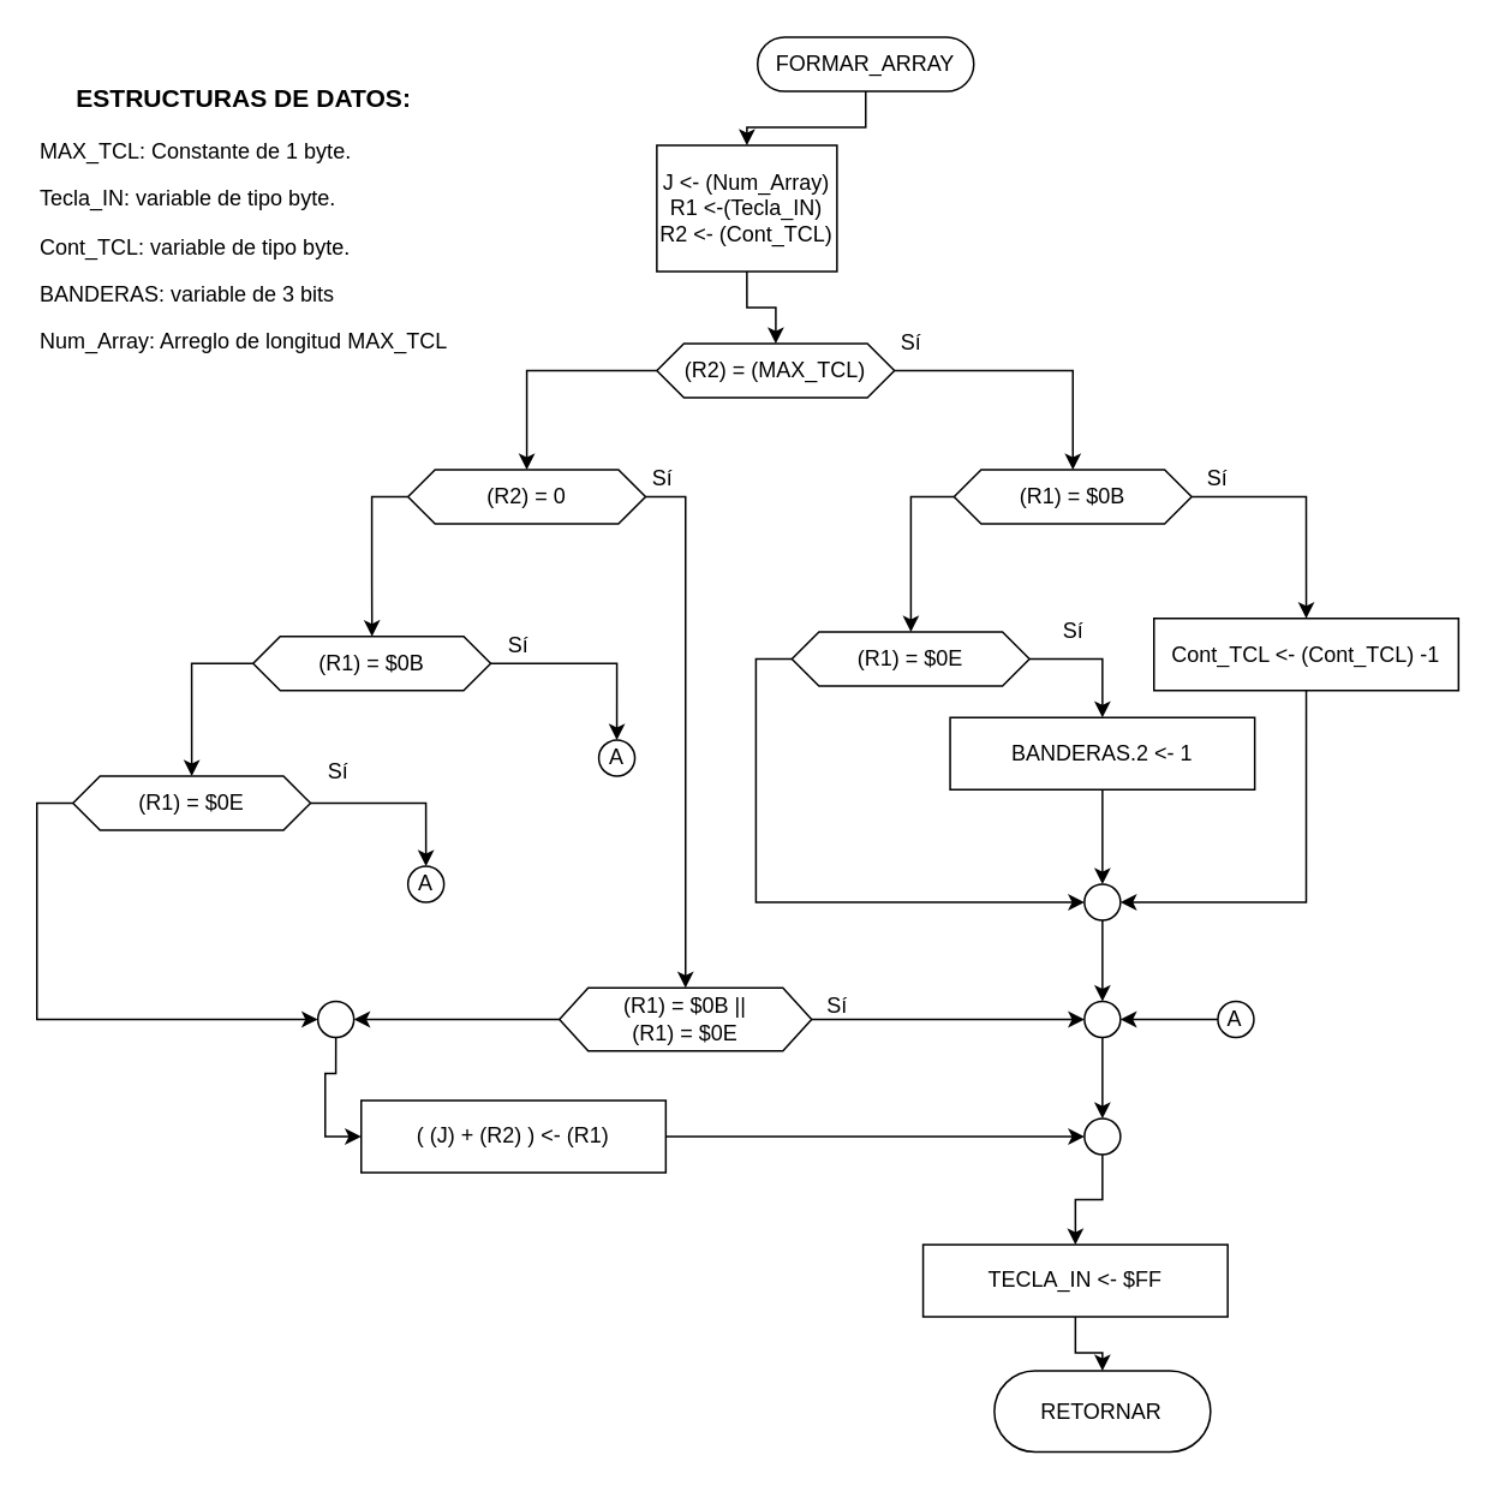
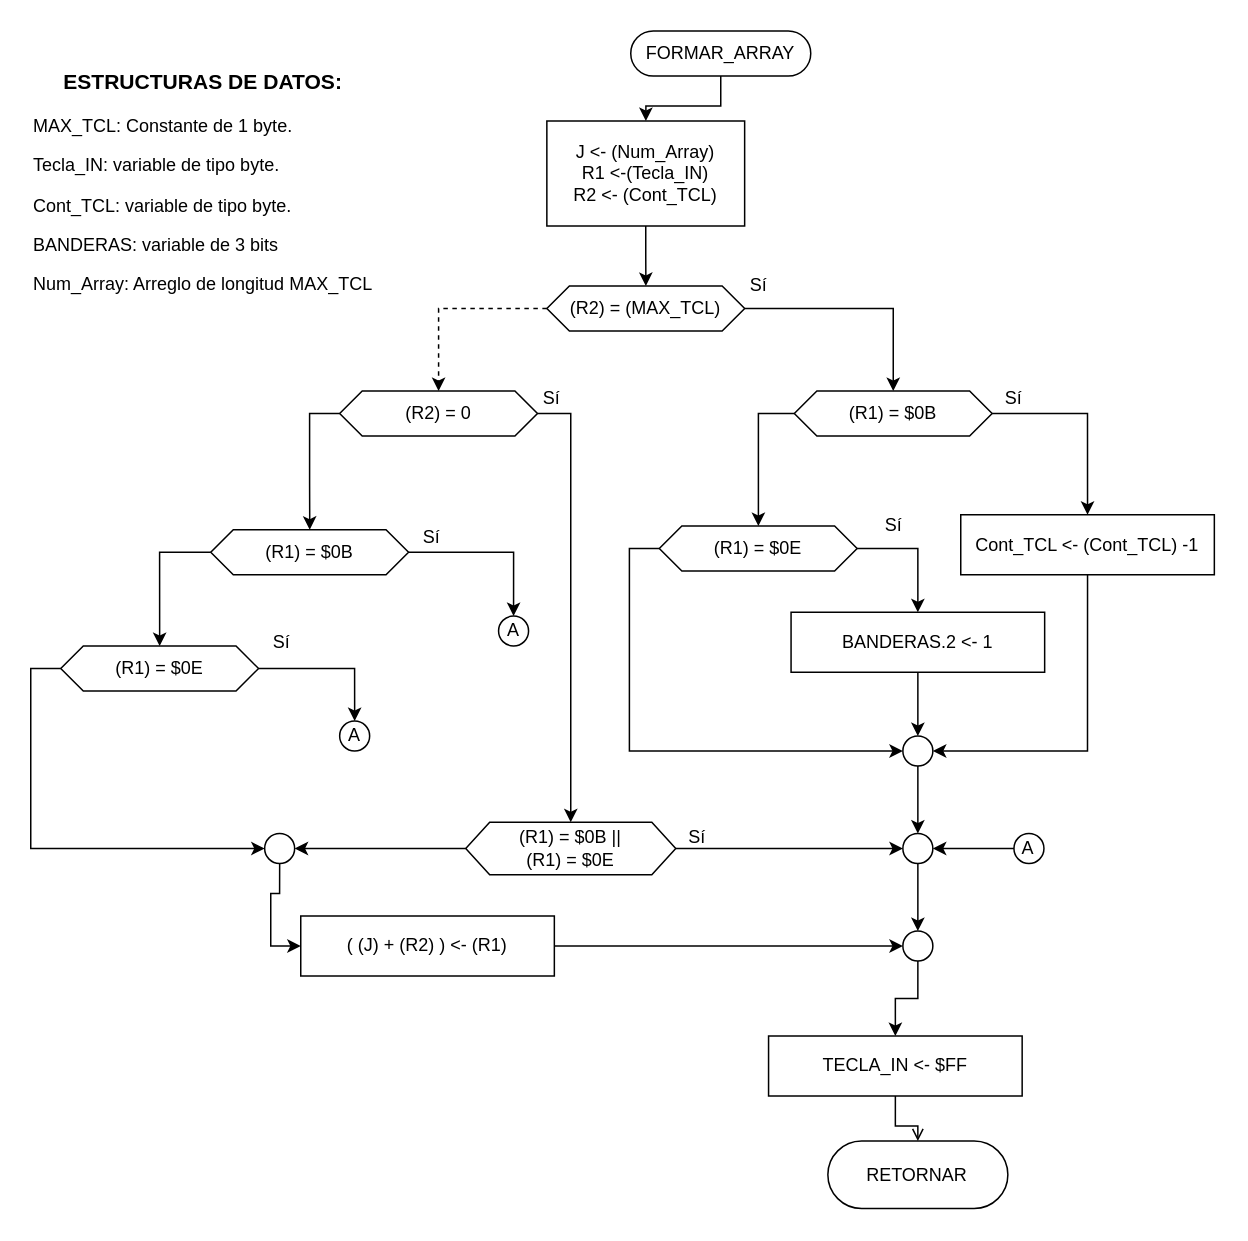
  <mxCell id="0" />
  <mxCell id="1" parent="0" />
  <mxCell id="2" style="edgeStyle=orthogonalEdgeStyle;rounded=0;orthogonalLoop=1;jettySize=auto;html=1;exitX=0.5;exitY=1;exitDx=0;exitDy=0;" edge="1" parent="1" source="3" target="5"><mxGeometry relative="1" as="geometry" /></mxCell>
  <mxCell id="3" value="FORMAR_ARRAY" style="rounded=1;whiteSpace=wrap;html=1;fontSize=12;glass=0;strokeWidth=1;shadow=0;arcSize=50;" vertex="1" parent="1"><mxGeometry x="420" y="20" width="120" height="30" as="geometry" /></mxCell>
  <mxCell id="4" style="edgeStyle=orthogonalEdgeStyle;rounded=0;orthogonalLoop=1;jettySize=auto;html=1;exitX=0.5;exitY=1;exitDx=0;exitDy=0;" edge="1" parent="1" source="5" target="9"><mxGeometry relative="1" as="geometry" /></mxCell>
- <mxCell id="5" value="&lt;span&gt;J &amp;lt;- (Num_Array)&lt;br&gt;R1 &amp;lt;-(Tecla_IN)&lt;br&gt;R2 &amp;lt;- (Cont_TCL)&lt;br&gt;&lt;/span&gt;" style="rounded=0;whiteSpace=wrap;html=1;" vertex="1" parent="1"><mxGeometry x="364.07" y="80" width="100" height="70" as="geometry" /></mxCell>
+ <mxCell id="5" value="&lt;span&gt;J &amp;lt;- (Num_Array)&lt;br&gt;R1 &amp;lt;-(Tecla_IN)&lt;br&gt;R2 &amp;lt;- (Cont_TCL)&lt;br&gt;&lt;/span&gt;" style="rounded=0;whiteSpace=wrap;html=1;" vertex="1" parent="1"><mxGeometry x="364.07" y="80" width="131.86" height="70" as="geometry" /></mxCell>
  <mxCell id="6" value="Sí&lt;br&gt;" style="text;html=1;align=center;verticalAlign=middle;resizable=0;points=[];autosize=1;" vertex="1" parent="1"><mxGeometry x="489.99" y="180" width="30" height="20" as="geometry" /></mxCell>
  <mxCell id="7" style="edgeStyle=orthogonalEdgeStyle;rounded=0;orthogonalLoop=1;jettySize=auto;html=1;exitX=1;exitY=0.5;exitDx=0;exitDy=0;entryX=0.5;entryY=0;entryDx=0;entryDy=0;" edge="1" parent="1" source="9" target="12"><mxGeometry relative="1" as="geometry" /></mxCell>
- <mxCell id="8" style="edgeStyle=orthogonalEdgeStyle;rounded=0;orthogonalLoop=1;jettySize=auto;html=1;exitX=0;exitY=0.5;exitDx=0;exitDy=0;" edge="1" parent="1" source="9" target="27"><mxGeometry relative="1" as="geometry" /></mxCell>
+ <mxCell id="8" style="edgeStyle=orthogonalEdgeStyle;rounded=0;orthogonalLoop=1;jettySize=auto;html=1;exitX=0;exitY=0.5;exitDx=0;exitDy=0;dashed=1;" edge="1" parent="1" source="9" target="27"><mxGeometry relative="1" as="geometry" /></mxCell>
  <mxCell id="9" value="(R2) = (MAX_TCL)" style="shape=hexagon;perimeter=hexagonPerimeter2;whiteSpace=wrap;html=1;size=0.114;" vertex="1" parent="1"><mxGeometry x="364.07" y="190" width="131.88" height="30" as="geometry" /></mxCell>
  <mxCell id="10" style="edgeStyle=orthogonalEdgeStyle;rounded=0;orthogonalLoop=1;jettySize=auto;html=1;exitX=0;exitY=0.5;exitDx=0;exitDy=0;" edge="1" parent="1" source="12" target="23"><mxGeometry relative="1" as="geometry" /></mxCell>
  <mxCell id="11" style="edgeStyle=orthogonalEdgeStyle;rounded=0;orthogonalLoop=1;jettySize=auto;html=1;exitX=1;exitY=0.5;exitDx=0;exitDy=0;entryX=0.5;entryY=0;entryDx=0;entryDy=0;" edge="1" parent="1" source="12" target="14"><mxGeometry relative="1" as="geometry"><mxPoint x="720.47" y="275" as="targetPoint" /></mxGeometry></mxCell>
  <mxCell id="12" value="(R1) = $0B" style="shape=hexagon;perimeter=hexagonPerimeter2;whiteSpace=wrap;html=1;size=0.114;" vertex="1" parent="1"><mxGeometry x="529.06" y="260" width="131.88" height="30" as="geometry" /></mxCell>
  <mxCell id="13" style="edgeStyle=orthogonalEdgeStyle;rounded=0;orthogonalLoop=1;jettySize=auto;html=1;exitX=0.5;exitY=1;exitDx=0;exitDy=0;entryX=1;entryY=0.5;entryDx=0;entryDy=0;" edge="1" parent="1" source="14" target="16"><mxGeometry relative="1" as="geometry" /></mxCell>
  <mxCell id="14" value="Cont_TCL &amp;lt;- (Cont_TCL) -1&lt;span&gt;&lt;br&gt;&lt;/span&gt;" style="rounded=0;whiteSpace=wrap;html=1;" vertex="1" parent="1"><mxGeometry x="640" y="342.5" width="169.06" height="40" as="geometry" /></mxCell>
  <mxCell id="15" style="edgeStyle=orthogonalEdgeStyle;rounded=0;orthogonalLoop=1;jettySize=auto;html=1;exitX=0.5;exitY=1;exitDx=0;exitDy=0;entryX=0.5;entryY=0;entryDx=0;entryDy=0;" edge="1" parent="1" source="16" target="18"><mxGeometry relative="1" as="geometry" /></mxCell>
  <mxCell id="16" value="" style="ellipse;whiteSpace=wrap;html=1;aspect=fixed;" vertex="1" parent="1"><mxGeometry x="601.41" y="490" width="20" height="20" as="geometry" /></mxCell>
  <mxCell id="17" style="edgeStyle=orthogonalEdgeStyle;rounded=0;orthogonalLoop=1;jettySize=auto;html=1;exitX=0.5;exitY=1;exitDx=0;exitDy=0;entryX=0.5;entryY=0;entryDx=0;entryDy=0;" edge="1" parent="1" source="18" target="20"><mxGeometry relative="1" as="geometry" /></mxCell>
  <mxCell id="18" value="" style="ellipse;whiteSpace=wrap;html=1;aspect=fixed;" vertex="1" parent="1"><mxGeometry x="601.41" y="555" width="20" height="20" as="geometry" /></mxCell>
  <mxCell id="19" style="edgeStyle=orthogonalEdgeStyle;rounded=0;orthogonalLoop=1;jettySize=auto;html=1;exitX=0.5;exitY=1;exitDx=0;exitDy=0;entryX=0.5;entryY=0;entryDx=0;entryDy=0;" edge="1" parent="1" source="20" target="52"><mxGeometry relative="1" as="geometry" /></mxCell>
  <mxCell id="20" value="" style="ellipse;whiteSpace=wrap;html=1;aspect=fixed;" vertex="1" parent="1"><mxGeometry x="601.41" y="620" width="20" height="20" as="geometry" /></mxCell>
  <mxCell id="21" style="edgeStyle=orthogonalEdgeStyle;rounded=0;orthogonalLoop=1;jettySize=auto;html=1;exitX=1;exitY=0.5;exitDx=0;exitDy=0;entryX=0.5;entryY=0;entryDx=0;entryDy=0;" edge="1" parent="1" source="23" target="33"><mxGeometry relative="1" as="geometry"><mxPoint x="625.94" y="365" as="targetPoint" /></mxGeometry></mxCell>
  <mxCell id="22" style="edgeStyle=orthogonalEdgeStyle;rounded=0;orthogonalLoop=1;jettySize=auto;html=1;exitX=0;exitY=0.5;exitDx=0;exitDy=0;entryX=0;entryY=0.5;entryDx=0;entryDy=0;" edge="1" parent="1" source="23" target="16"><mxGeometry relative="1" as="geometry" /></mxCell>
  <mxCell id="23" value="(R1) = $0E" style="shape=hexagon;perimeter=hexagonPerimeter2;whiteSpace=wrap;html=1;size=0.114;" vertex="1" parent="1"><mxGeometry x="439.05" y="350" width="131.88" height="30" as="geometry" /></mxCell>
  <mxCell id="24" value="Sí&lt;br&gt;" style="text;html=1;align=center;verticalAlign=middle;resizable=0;points=[];autosize=1;" vertex="1" parent="1"><mxGeometry x="660" y="255" width="30" height="20" as="geometry" /></mxCell>
  <mxCell id="25" style="edgeStyle=orthogonalEdgeStyle;rounded=0;orthogonalLoop=1;jettySize=auto;html=1;exitX=1;exitY=0.5;exitDx=0;exitDy=0;" edge="1" parent="1" source="27" target="30"><mxGeometry relative="1" as="geometry" /></mxCell>
  <mxCell id="26" style="edgeStyle=orthogonalEdgeStyle;rounded=0;orthogonalLoop=1;jettySize=auto;html=1;exitX=0;exitY=0.5;exitDx=0;exitDy=0;" edge="1" parent="1" source="27" target="36"><mxGeometry relative="1" as="geometry" /></mxCell>
  <mxCell id="27" value="(R2) = 0" style="shape=hexagon;perimeter=hexagonPerimeter2;whiteSpace=wrap;html=1;size=0.114;" vertex="1" parent="1"><mxGeometry x="225.94" y="260" width="131.88" height="30" as="geometry" /></mxCell>
  <mxCell id="28" style="edgeStyle=orthogonalEdgeStyle;rounded=0;orthogonalLoop=1;jettySize=auto;html=1;exitX=1;exitY=0.5;exitDx=0;exitDy=0;entryX=0;entryY=0.5;entryDx=0;entryDy=0;" edge="1" parent="1" source="30" target="18"><mxGeometry relative="1" as="geometry" /></mxCell>
  <mxCell id="29" style="edgeStyle=orthogonalEdgeStyle;rounded=0;orthogonalLoop=1;jettySize=auto;html=1;exitX=0;exitY=0.5;exitDx=0;exitDy=0;entryX=1;entryY=0.5;entryDx=0;entryDy=0;" edge="1" parent="1" source="30" target="49"><mxGeometry relative="1" as="geometry" /></mxCell>
  <mxCell id="30" value="(R1) = $0B ||&lt;br&gt;(R1) = $0E" style="shape=hexagon;perimeter=hexagonPerimeter2;whiteSpace=wrap;html=1;size=0.114;" vertex="1" parent="1"><mxGeometry x="310" y="547.5" width="140" height="35" as="geometry" /></mxCell>
  <mxCell id="31" value="Sí&lt;br&gt;" style="text;html=1;align=center;verticalAlign=middle;resizable=0;points=[];autosize=1;" vertex="1" parent="1"><mxGeometry x="351.88" y="255" width="30" height="20" as="geometry" /></mxCell>
  <mxCell id="32" style="edgeStyle=orthogonalEdgeStyle;rounded=0;orthogonalLoop=1;jettySize=auto;html=1;exitX=0.5;exitY=1;exitDx=0;exitDy=0;entryX=0.5;entryY=0;entryDx=0;entryDy=0;" edge="1" parent="1" source="33" target="16"><mxGeometry relative="1" as="geometry" /></mxCell>
- <mxCell id="33" value="&lt;span&gt;BANDERAS.2 &amp;lt;- 1&lt;br&gt;&lt;/span&gt;" style="rounded=0;whiteSpace=wrap;html=1;" vertex="1" parent="1"><mxGeometry x="526.88" y="397.5" width="169.06" height="40" as="geometry" /></mxCell>
+ <mxCell id="33" value="&lt;span&gt;BANDERAS.2 &amp;lt;- 1&lt;br&gt;&lt;/span&gt;" style="rounded=0;whiteSpace=wrap;html=1;" vertex="1" parent="1"><mxGeometry x="526.88" y="407.5" width="169.06" height="40" as="geometry" /></mxCell>
  <mxCell id="34" style="edgeStyle=orthogonalEdgeStyle;rounded=0;orthogonalLoop=1;jettySize=auto;html=1;exitX=1;exitY=0.5;exitDx=0;exitDy=0;entryX=0.5;entryY=0;entryDx=0;entryDy=0;" edge="1" parent="1" source="36" target="42"><mxGeometry relative="1" as="geometry" /></mxCell>
  <mxCell id="35" style="edgeStyle=orthogonalEdgeStyle;rounded=0;orthogonalLoop=1;jettySize=auto;html=1;exitX=0;exitY=0.5;exitDx=0;exitDy=0;entryX=0.5;entryY=0;entryDx=0;entryDy=0;" edge="1" parent="1" source="36" target="45"><mxGeometry relative="1" as="geometry" /></mxCell>
  <mxCell id="36" value="(R1) = $0B" style="shape=hexagon;perimeter=hexagonPerimeter2;whiteSpace=wrap;html=1;size=0.114;" vertex="1" parent="1"><mxGeometry x="140" y="352.5" width="131.88" height="30" as="geometry" /></mxCell>
  <mxCell id="37" value="Sí&lt;br&gt;" style="text;html=1;align=center;verticalAlign=middle;resizable=0;points=[];autosize=1;" vertex="1" parent="1"><mxGeometry x="449.06" y="547.5" width="30" height="20" as="geometry" /></mxCell>
  <mxCell id="38" style="edgeStyle=orthogonalEdgeStyle;rounded=0;orthogonalLoop=1;jettySize=auto;html=1;exitX=1;exitY=0.5;exitDx=0;exitDy=0;entryX=0;entryY=0.5;entryDx=0;entryDy=0;" edge="1" parent="1" source="39" target="20"><mxGeometry relative="1" as="geometry" /></mxCell>
  <mxCell id="39" value="&lt;span&gt;( (J) + (R2) ) &amp;lt;- (R1)&lt;br&gt;&lt;/span&gt;" style="rounded=0;whiteSpace=wrap;html=1;" vertex="1" parent="1"><mxGeometry x="200" y="610" width="169.06" height="40" as="geometry" /></mxCell>
  <mxCell id="40" value="Sí&lt;br&gt;" style="text;html=1;align=center;verticalAlign=middle;resizable=0;points=[];autosize=1;" vertex="1" parent="1"><mxGeometry x="580" y="340" width="30" height="20" as="geometry" /></mxCell>
  <mxCell id="41" value="Sí&lt;br&gt;" style="text;html=1;align=center;verticalAlign=middle;resizable=0;points=[];autosize=1;" vertex="1" parent="1"><mxGeometry x="271.88" y="347.5" width="30" height="20" as="geometry" /></mxCell>
  <mxCell id="42" value="A" style="ellipse;whiteSpace=wrap;html=1;aspect=fixed;" vertex="1" parent="1"><mxGeometry x="331.88" y="410" width="20" height="20" as="geometry" /></mxCell>
  <mxCell id="43" style="edgeStyle=orthogonalEdgeStyle;rounded=0;orthogonalLoop=1;jettySize=auto;html=1;exitX=1;exitY=0.5;exitDx=0;exitDy=0;entryX=0.5;entryY=0;entryDx=0;entryDy=0;" edge="1" parent="1" source="45" target="46"><mxGeometry relative="1" as="geometry" /></mxCell>
  <mxCell id="44" style="edgeStyle=orthogonalEdgeStyle;rounded=0;orthogonalLoop=1;jettySize=auto;html=1;exitX=0;exitY=0.5;exitDx=0;exitDy=0;entryX=0;entryY=0.5;entryDx=0;entryDy=0;" edge="1" parent="1" source="45" target="49"><mxGeometry relative="1" as="geometry" /></mxCell>
  <mxCell id="45" value="(R1) = $0E" style="shape=hexagon;perimeter=hexagonPerimeter2;whiteSpace=wrap;html=1;size=0.114;" vertex="1" parent="1"><mxGeometry x="40" y="430" width="131.88" height="30" as="geometry" /></mxCell>
  <mxCell id="46" value="A" style="ellipse;whiteSpace=wrap;html=1;aspect=fixed;" vertex="1" parent="1"><mxGeometry x="225.94" y="480" width="20" height="20" as="geometry" /></mxCell>
  <mxCell id="47" value="Sí&lt;br&gt;" style="text;html=1;align=center;verticalAlign=middle;resizable=0;points=[];autosize=1;" vertex="1" parent="1"><mxGeometry x="171.88" y="417.5" width="30" height="20" as="geometry" /></mxCell>
  <mxCell id="48" style="edgeStyle=orthogonalEdgeStyle;rounded=0;orthogonalLoop=1;jettySize=auto;html=1;exitX=0.5;exitY=1;exitDx=0;exitDy=0;entryX=0;entryY=0.5;entryDx=0;entryDy=0;" edge="1" parent="1" source="49" target="39"><mxGeometry relative="1" as="geometry" /></mxCell>
  <mxCell id="49" value="" style="ellipse;whiteSpace=wrap;html=1;aspect=fixed;" vertex="1" parent="1"><mxGeometry x="175.94" y="555" width="20" height="20" as="geometry" /></mxCell>
  <mxCell id="50" value="RETORNAR" style="rounded=1;whiteSpace=wrap;html=1;fontSize=12;glass=0;strokeWidth=1;shadow=0;arcSize=50;" vertex="1" parent="1"><mxGeometry x="551.41" y="760" width="120" height="45" as="geometry" /></mxCell>
- <mxCell id="51" style="edgeStyle=orthogonalEdgeStyle;rounded=0;orthogonalLoop=1;jettySize=auto;html=1;exitX=0.5;exitY=1;exitDx=0;exitDy=0;" edge="1" parent="1" source="52" target="50"><mxGeometry relative="1" as="geometry" /></mxCell>
+ <mxCell id="51" style="edgeStyle=orthogonalEdgeStyle;rounded=0;orthogonalLoop=1;jettySize=auto;html=1;exitX=0.5;exitY=1;exitDx=0;exitDy=0;endArrow=open;" edge="1" parent="1" source="52" target="50"><mxGeometry relative="1" as="geometry" /></mxCell>
  <mxCell id="52" value="&lt;span&gt;TECLA_IN &amp;lt;- $FF&lt;br&gt;&lt;/span&gt;" style="rounded=0;whiteSpace=wrap;html=1;" vertex="1" parent="1"><mxGeometry x="511.88" y="690" width="169.06" height="40" as="geometry" /></mxCell>
  <mxCell id="53" value="&lt;h3 style=&quot;text-align: center&quot;&gt;ESTRUCTURAS DE DATOS:&lt;/h3&gt;&lt;p&gt;MAX_TCL: Constante de 1 byte.&lt;/p&gt;&lt;p&gt;Tecla_IN: variable de tipo byte.&lt;/p&gt;&lt;p&gt;Cont_TCL: variable de tipo byte.&lt;/p&gt;&lt;p&gt;BANDERAS: variable de 3 bits&lt;/p&gt;&lt;p&gt;Num_Array: Arreglo de longitud MAX_TCL&lt;/p&gt;&lt;p&gt;&lt;br&gt;&lt;/p&gt;&lt;p&gt;&lt;/p&gt;" style="text;html=1;strokeColor=none;fillColor=none;align=left;verticalAlign=middle;whiteSpace=wrap;rounded=0;" vertex="1" parent="1"><mxGeometry x="20" y="40" width="268.68" height="185" as="geometry" /></mxCell>
  <mxCell id="54" style="edgeStyle=orthogonalEdgeStyle;rounded=0;orthogonalLoop=1;jettySize=auto;html=1;exitX=0;exitY=0.5;exitDx=0;exitDy=0;entryX=1;entryY=0.5;entryDx=0;entryDy=0;" edge="1" parent="1" source="55" target="18"><mxGeometry relative="1" as="geometry" /></mxCell>
  <mxCell id="55" value="A" style="ellipse;whiteSpace=wrap;html=1;aspect=fixed;" vertex="1" parent="1"><mxGeometry x="675.47" y="555" width="20" height="20" as="geometry" /></mxCell>
